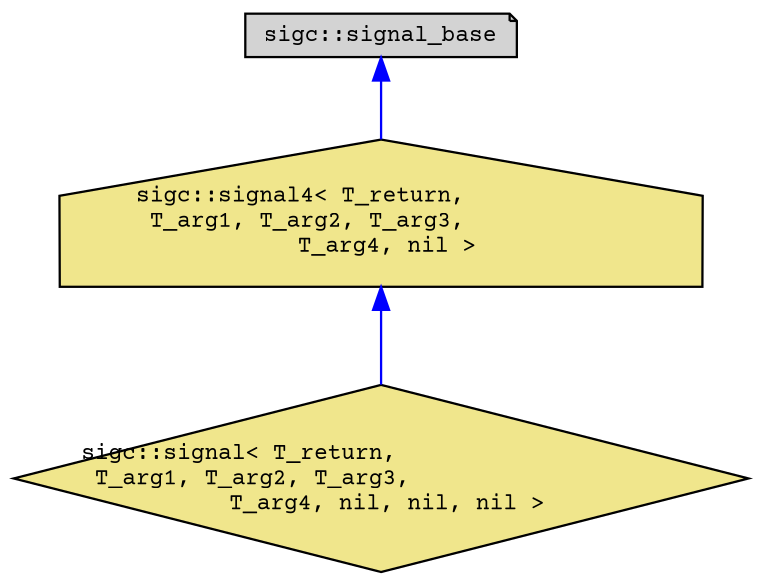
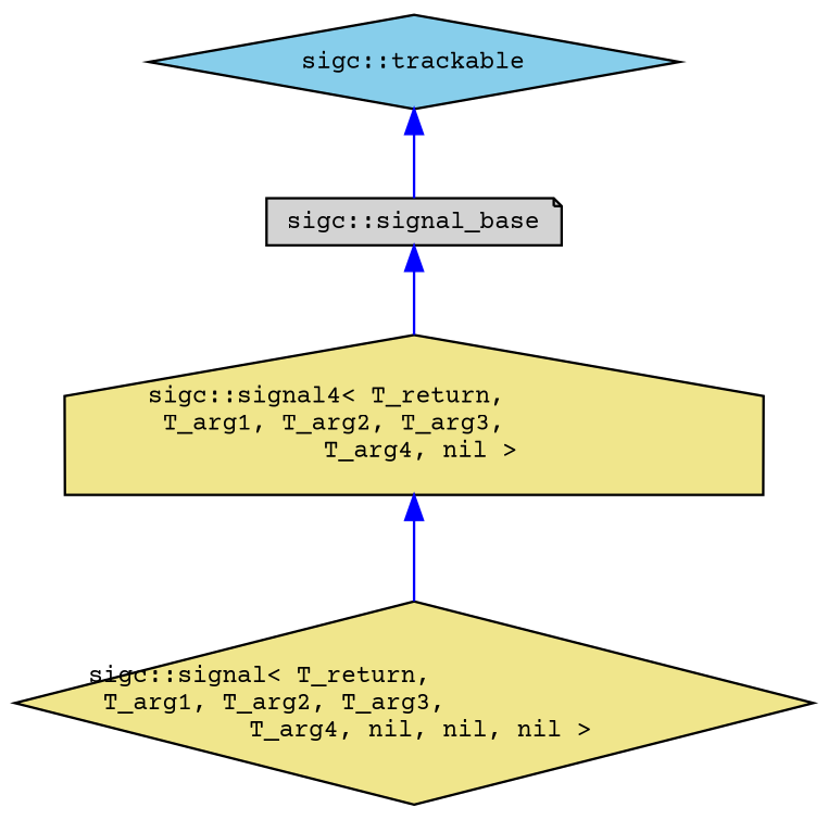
  digraph {
    fontname="Courier Prime"
    node [color=black fillcolor=khaki fontname="Courier Prime" fontsize=10 shape=diamond style=filled]
    edge [color=blue dir=back fontname="Courier Prime" fontsize=10 labelfontname=Sans labelfontsize=10 style=solid]
    n1 [fontcolor=black height=0.2 label="sigc::signal\< T_return,\l T_arg1, T_arg2, T_arg3,\l T_arg4, nil, nil, nil \>" width=0.4]
    n2 [height=0.2 label="sigc::signal4\< T_return,\l T_arg1, T_arg2, T_arg3,\l T_arg4, nil \>" shape=house width=0.4]
    n3 [fillcolor=lightgrey height=0.2 label="sigc::signal_base" shape=note width=0.4]
+   n4 [fillcolor=skyblue height=0.2 label="sigc::trackable" width=0.4]
    n2 -> n1
    n3 -> n2
+   n4 -> n3
  }
